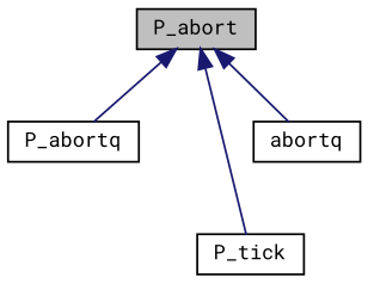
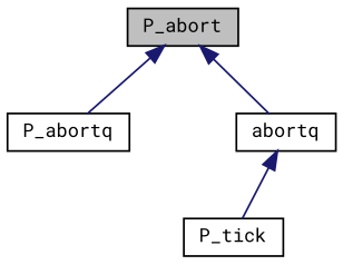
  digraph {
    fontname="Roboto Mono"
    rankdir=TB
    node [color=black fillcolor=white fontname="Roboto Mono" fontsize=10 shape=record style=filled]
    edge [color=midnightblue dir=back fontname="Roboto Mono" fontsize=10 labelfontname=Helvetica labelfontsize=10 style=solid]
    n1 [fillcolor=grey75 fontcolor=black height=0.2 label=P_abort width=0.4]
    n2 [height=0.2 label=P_abortq width=0.4]
    n3 [height=0.2 label=P_tick width=0.4]
    n4 [height=0.2 label=abortq width=0.4]
    n1 -> n2
-   n1 -> n3
+   n4 -> n3
    n1 -> n4
  }
